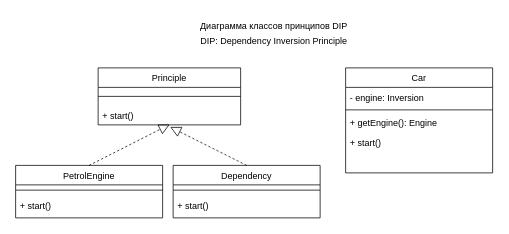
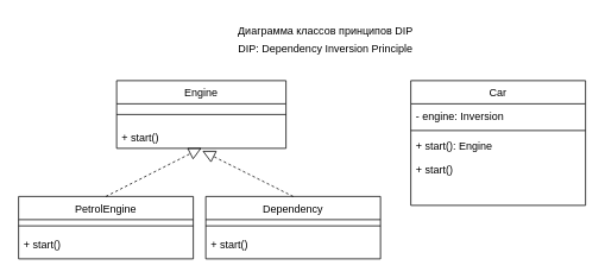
  <mxCell id="0" />
  <mxCell id="1" parent="0" />
  <mxCell id="2" value="PetrolEngine" style="swimlane;fontStyle=0;align=center;verticalAlign=top;childLayout=stackLayout;horizontal=1;startSize=26;horizontalStack=0;resizeParent=1;resizeLast=0;collapsible=1;marginBottom=0;rounded=0;shadow=0;strokeWidth=1;" parent="1" vertex="1"><mxGeometry x="20" y="220" width="196" height="70" as="geometry"><mxRectangle x="157" y="210" width="160" height="26" as="alternateBounds" /></mxGeometry></mxCell>
  <mxCell id="3" value="" style="line;html=1;strokeWidth=1;align=left;verticalAlign=middle;spacingTop=-1;spacingLeft=3;spacingRight=3;rotatable=0;labelPosition=right;points=[];portConstraint=eastwest;" parent="2" vertex="1"><mxGeometry y="26" width="196" height="14" as="geometry" /></mxCell>
  <mxCell id="4" value="+ start()" style="text;align=left;verticalAlign=top;spacingLeft=4;spacingRight=4;overflow=hidden;rotatable=0;points=[[0,0.5],[1,0.5]];portConstraint=eastwest;" vertex="1" parent="2"><mxGeometry y="40" width="196" height="26" as="geometry" /></mxCell>
  <mxCell id="5" value="Диаграмма классов принципов DIP" style="text;html=1;align=center;verticalAlign=middle;resizable=0;points=[];autosize=1;strokeColor=none;fillColor=none;" vertex="1" parent="1"><mxGeometry x="244" y="20" width="240" height="30" as="geometry" /></mxCell>
  <mxCell id="6" value="DIP: Dependency Inversion Principle" style="text;html=1;align=center;verticalAlign=middle;resizable=0;points=[];autosize=1;strokeColor=none;fillColor=none;" vertex="1" parent="1"><mxGeometry x="254" y="40" width="220" height="30" as="geometry" /></mxCell>
- <mxCell id="7" value="Principle" style="swimlane;fontStyle=0;align=center;verticalAlign=top;childLayout=stackLayout;horizontal=1;startSize=26;horizontalStack=0;resizeParent=1;resizeLast=0;collapsible=1;marginBottom=0;rounded=0;shadow=0;strokeWidth=1;" vertex="1" parent="1"><mxGeometry x="130" y="90" width="190" height="76" as="geometry"><mxRectangle x="128" y="80" width="160" height="26" as="alternateBounds" /></mxGeometry></mxCell>
+ <mxCell id="7" value="Engine" style="swimlane;fontStyle=0;align=center;verticalAlign=top;childLayout=stackLayout;horizontal=1;startSize=26;horizontalStack=0;resizeParent=1;resizeLast=0;collapsible=1;marginBottom=0;rounded=0;shadow=0;strokeWidth=1;" vertex="1" parent="1"><mxGeometry x="130" y="90" width="190" height="76" as="geometry"><mxRectangle x="128" y="80" width="160" height="26" as="alternateBounds" /></mxGeometry></mxCell>
  <mxCell id="8" value="" style="line;html=1;strokeWidth=1;align=left;verticalAlign=middle;spacingTop=-1;spacingLeft=3;spacingRight=3;rotatable=0;labelPosition=right;points=[];portConstraint=eastwest;" vertex="1" parent="7"><mxGeometry y="26" width="190" height="24" as="geometry" /></mxCell>
  <mxCell id="9" value="+ start()" style="text;align=left;verticalAlign=top;spacingLeft=4;spacingRight=4;overflow=hidden;rotatable=0;points=[[0,0.5],[1,0.5]];portConstraint=eastwest;" vertex="1" parent="7"><mxGeometry y="50" width="190" height="26" as="geometry" /></mxCell>
  <mxCell id="10" value="" style="endArrow=block;dashed=1;endFill=0;endSize=12;html=1;rounded=0;exitX=0.5;exitY=0;exitDx=0;exitDy=0;entryX=0.502;entryY=0.981;entryDx=0;entryDy=0;entryPerimeter=0;" edge="1" parent="1" source="2" target="9"><mxGeometry width="160" relative="1" as="geometry"><mxPoint x="280" y="150" as="sourcePoint" /><mxPoint x="210" y="160" as="targetPoint" /><Array as="points" /></mxGeometry></mxCell>
  <mxCell id="11" value="Car" style="swimlane;fontStyle=0;align=center;verticalAlign=top;childLayout=stackLayout;horizontal=1;startSize=26;horizontalStack=0;resizeParent=1;resizeLast=0;collapsible=1;marginBottom=0;rounded=0;shadow=0;strokeWidth=1;" vertex="1" parent="1"><mxGeometry x="460" y="90" width="196" height="140" as="geometry"><mxRectangle x="157" y="210" width="160" height="26" as="alternateBounds" /></mxGeometry></mxCell>
  <mxCell id="12" value="- engine: Inversion" style="text;align=left;verticalAlign=top;spacingLeft=4;spacingRight=4;overflow=hidden;rotatable=0;points=[[0,0.5],[1,0.5]];portConstraint=eastwest;" vertex="1" parent="11"><mxGeometry y="26" width="196" height="26" as="geometry" /></mxCell>
  <mxCell id="13" value="" style="line;html=1;strokeWidth=1;align=left;verticalAlign=middle;spacingTop=-1;spacingLeft=3;spacingRight=3;rotatable=0;labelPosition=right;points=[];portConstraint=eastwest;" vertex="1" parent="11"><mxGeometry y="52" width="196" height="8" as="geometry" /></mxCell>
- <mxCell id="14" value="+ getEngine(): Engine" style="text;align=left;verticalAlign=top;spacingLeft=4;spacingRight=4;overflow=hidden;rotatable=0;points=[[0,0.5],[1,0.5]];portConstraint=eastwest;" vertex="1" parent="11"><mxGeometry y="60" width="196" height="26" as="geometry" /></mxCell>
+ <mxCell id="14" value="+ start(): Engine" style="text;align=left;verticalAlign=top;spacingLeft=4;spacingRight=4;overflow=hidden;rotatable=0;points=[[0,0.5],[1,0.5]];portConstraint=eastwest;" vertex="1" parent="11"><mxGeometry y="60" width="196" height="26" as="geometry" /></mxCell>
  <mxCell id="15" value="+ start()" style="text;align=left;verticalAlign=top;spacingLeft=4;spacingRight=4;overflow=hidden;rotatable=0;points=[[0,0.5],[1,0.5]];portConstraint=eastwest;" vertex="1" parent="11"><mxGeometry y="86" width="196" height="26" as="geometry" /></mxCell>
  <mxCell id="16" value="Dependency" style="swimlane;fontStyle=0;align=center;verticalAlign=top;childLayout=stackLayout;horizontal=1;startSize=26;horizontalStack=0;resizeParent=1;resizeLast=0;collapsible=1;marginBottom=0;rounded=0;shadow=0;strokeWidth=1;" vertex="1" parent="1"><mxGeometry x="230" y="220" width="196" height="70" as="geometry"><mxRectangle x="157" y="210" width="160" height="26" as="alternateBounds" /></mxGeometry></mxCell>
  <mxCell id="17" value="" style="line;html=1;strokeWidth=1;align=left;verticalAlign=middle;spacingTop=-1;spacingLeft=3;spacingRight=3;rotatable=0;labelPosition=right;points=[];portConstraint=eastwest;" vertex="1" parent="16"><mxGeometry y="26" width="196" height="14" as="geometry" /></mxCell>
  <mxCell id="18" value="+ start()" style="text;align=left;verticalAlign=top;spacingLeft=4;spacingRight=4;overflow=hidden;rotatable=0;points=[[0,0.5],[1,0.5]];portConstraint=eastwest;" vertex="1" parent="16"><mxGeometry y="40" width="196" height="26" as="geometry" /></mxCell>
  <mxCell id="19" value="" style="endArrow=block;dashed=1;endFill=0;endSize=12;html=1;rounded=0;exitX=0.5;exitY=0;exitDx=0;exitDy=0;entryX=0.506;entryY=1.109;entryDx=0;entryDy=0;entryPerimeter=0;" edge="1" parent="1" source="16" target="9"><mxGeometry width="160" relative="1" as="geometry"><mxPoint x="108" y="230" as="sourcePoint" /><mxPoint x="210" y="170" as="targetPoint" /><Array as="points" /></mxGeometry></mxCell>
